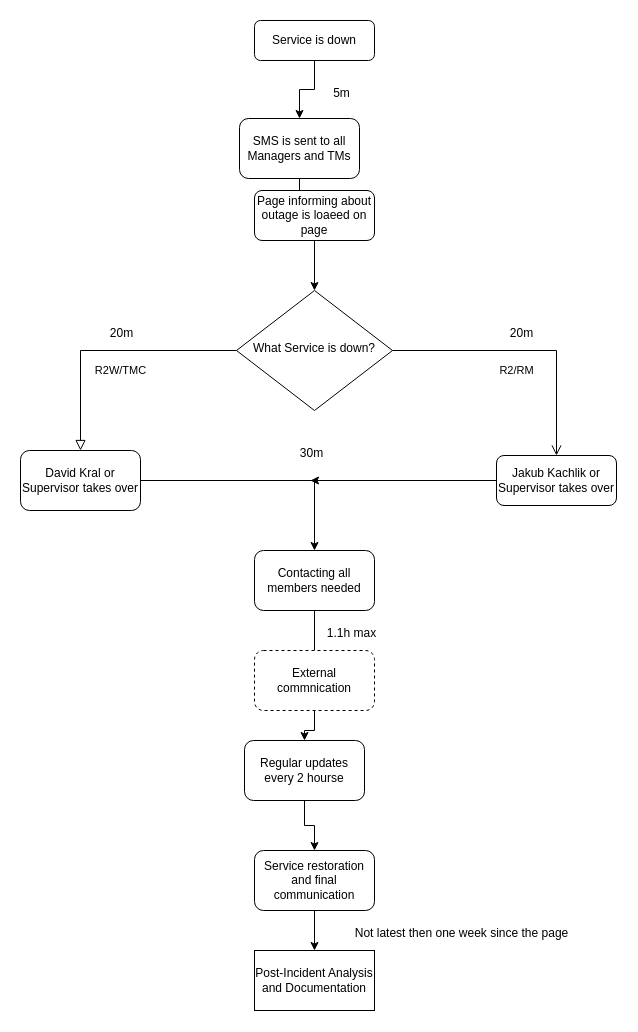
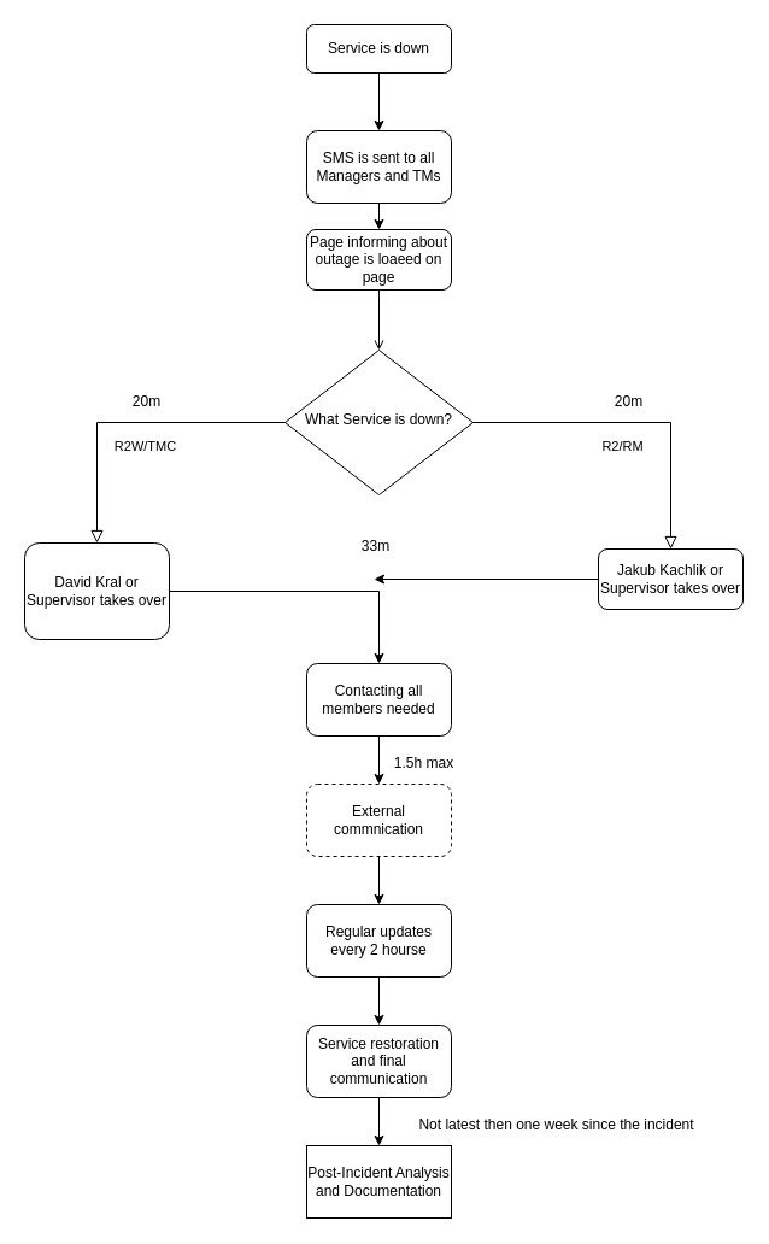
  <mxCell id="0" />
  <mxCell id="1" parent="0" />
  <mxCell id="2" style="edgeStyle=orthogonalEdgeStyle;rounded=0;orthogonalLoop=1;jettySize=auto;html=1;" parent="1" source="3" target="12" edge="1"><mxGeometry relative="1" as="geometry" /></mxCell>
  <mxCell id="3" value="Service is down" style="rounded=1;whiteSpace=wrap;html=1;fontSize=12;glass=0;strokeWidth=1;shadow=0;" parent="1" vertex="1"><mxGeometry x="254" y="20" width="120" height="40" as="geometry" /></mxCell>
  <mxCell id="4" value="R2W/TMC" style="rounded=0;html=1;jettySize=auto;orthogonalLoop=1;fontSize=11;endArrow=block;endFill=0;endSize=8;strokeWidth=1;shadow=0;labelBackgroundColor=none;edgeStyle=orthogonalEdgeStyle;" parent="1" source="6" target="10" edge="1"><mxGeometry x="-0.094" y="20" relative="1" as="geometry"><mxPoint as="offset" /><mxPoint x="120" y="420" as="targetPoint" /><Array as="points"><mxPoint x="80" y="350" /></Array></mxGeometry></mxCell>
- <mxCell id="5" value="&lt;div&gt;R2/RM&lt;/div&gt;" style="edgeStyle=orthogonalEdgeStyle;rounded=0;html=1;jettySize=auto;orthogonalLoop=1;fontSize=11;endArrow=open;endFill=0;endSize=8;strokeWidth=1;shadow=0;labelBackgroundColor=none;" parent="1" source="6" target="8" edge="1"><mxGeometry x="-0.079" y="-20" relative="1" as="geometry"><mxPoint as="offset" /></mxGeometry></mxCell>
+ <mxCell id="5" value="&lt;div&gt;R2/RM&lt;/div&gt;" style="edgeStyle=orthogonalEdgeStyle;rounded=0;html=1;jettySize=auto;orthogonalLoop=1;fontSize=11;endArrow=block;endFill=0;endSize=8;strokeWidth=1;shadow=0;labelBackgroundColor=none;" parent="1" source="6" target="8" edge="1"><mxGeometry x="-0.079" y="-20" relative="1" as="geometry"><mxPoint as="offset" /></mxGeometry></mxCell>
  <mxCell id="6" value="What Service is down?" style="rhombus;whiteSpace=wrap;html=1;shadow=0;fontFamily=Helvetica;fontSize=12;align=center;strokeWidth=1;spacing=6;spacingTop=-4;" parent="1" vertex="1"><mxGeometry x="236" y="290" width="156" height="120" as="geometry" /></mxCell>
  <mxCell id="7" style="edgeStyle=orthogonalEdgeStyle;rounded=0;orthogonalLoop=1;jettySize=auto;html=1;" parent="1" source="8" edge="1"><mxGeometry relative="1" as="geometry"><mxPoint x="310" y="480" as="targetPoint" /></mxGeometry></mxCell>
  <mxCell id="8" value="Jakub Kachlik or Supervisor takes over" style="rounded=1;whiteSpace=wrap;html=1;fontSize=12;glass=0;strokeWidth=1;shadow=0;" parent="1" vertex="1"><mxGeometry x="496" y="455" width="120" height="50" as="geometry" /></mxCell>
  <mxCell id="9" style="edgeStyle=orthogonalEdgeStyle;rounded=0;orthogonalLoop=1;jettySize=auto;html=1;" parent="1" source="10" target="19" edge="1"><mxGeometry relative="1" as="geometry" /></mxCell>
- <mxCell id="10" value="David Kral or Supervisor takes over" style="rounded=1;whiteSpace=wrap;html=1;" parent="1" vertex="1"><mxGeometry x="20" y="450" width="120" height="60" as="geometry" /></mxCell>
+ <mxCell id="10" value="David Kral or Supervisor takes over" style="rounded=1;whiteSpace=wrap;html=1;" parent="1" vertex="1"><mxGeometry x="20" y="450" width="120" height="80" as="geometry" /></mxCell>
  <mxCell id="11" value="" style="edgeStyle=orthogonalEdgeStyle;rounded=0;orthogonalLoop=1;jettySize=auto;html=1;" parent="1" source="12" target="14" edge="1"><mxGeometry relative="1" as="geometry" /></mxCell>
- <mxCell id="12" value="SMS is sent to all Managers and TMs" style="rounded=1;whiteSpace=wrap;html=1;" parent="1" vertex="1"><mxGeometry x="239" y="118" width="120" height="60" as="geometry" /></mxCell>
- <mxCell id="13" value="" style="edgeStyle=orthogonalEdgeStyle;rounded=0;orthogonalLoop=1;jettySize=auto;html=1;" parent="1" source="14" target="6" edge="1"><mxGeometry relative="1" as="geometry" /></mxCell>
+ <mxCell id="12" value="SMS is sent to all Managers and TMs" style="rounded=1;whiteSpace=wrap;html=1;" parent="1" vertex="1"><mxGeometry x="254" y="108" width="120" height="60" as="geometry" /></mxCell>
+ <mxCell id="13" value="" style="edgeStyle=orthogonalEdgeStyle;rounded=0;orthogonalLoop=1;jettySize=auto;html=1;endArrow=open;" parent="1" source="14" target="6" edge="1"><mxGeometry relative="1" as="geometry" /></mxCell>
  <mxCell id="14" value="Page informing about outage is loaeed on page" style="rounded=1;whiteSpace=wrap;html=1;" parent="1" vertex="1"><mxGeometry x="254" y="190" width="120" height="50" as="geometry" /></mxCell>
- <mxCell id="15" value="5m" style="text;html=1;align=center;verticalAlign=middle;resizable=0;points=[];autosize=1;strokeColor=none;fillColor=none;" parent="1" vertex="1"><mxGeometry x="321" y="78" width="40" height="30" as="geometry" /></mxCell>
  <mxCell id="16" value="20m" style="text;html=1;align=center;verticalAlign=middle;resizable=0;points=[];autosize=1;strokeColor=none;fillColor=none;" parent="1" vertex="1"><mxGeometry x="96" y="318" width="50" height="30" as="geometry" /></mxCell>
  <mxCell id="17" value="&lt;div&gt;20m&lt;/div&gt;" style="text;html=1;align=center;verticalAlign=middle;resizable=0;points=[];autosize=1;strokeColor=none;fillColor=none;" parent="1" vertex="1"><mxGeometry x="496" y="318" width="50" height="30" as="geometry" /></mxCell>
- <mxCell id="18" style="edgeStyle=orthogonalEdgeStyle;rounded=0;orthogonalLoop=1;jettySize=auto;html=1;endArrow=none;" parent="1" source="19" target="22" edge="1"><mxGeometry relative="1" as="geometry" /></mxCell>
+ <mxCell id="18" style="edgeStyle=orthogonalEdgeStyle;rounded=0;orthogonalLoop=1;jettySize=auto;html=1;" parent="1" source="19" target="22" edge="1"><mxGeometry relative="1" as="geometry" /></mxCell>
  <mxCell id="19" value="Contacting all members needed" style="rounded=1;whiteSpace=wrap;html=1;" parent="1" vertex="1"><mxGeometry x="254" y="550" width="120" height="60" as="geometry" /></mxCell>
- <mxCell id="20" value="30m" style="text;html=1;align=center;verticalAlign=middle;resizable=0;points=[];autosize=1;strokeColor=none;fillColor=none;" parent="1" vertex="1"><mxGeometry x="286" y="438" width="50" height="30" as="geometry" /></mxCell>
+ <mxCell id="20" value="33m" style="text;html=1;align=center;verticalAlign=middle;resizable=0;points=[];autosize=1;strokeColor=none;fillColor=none;" parent="1" vertex="1"><mxGeometry x="286" y="438" width="50" height="30" as="geometry" /></mxCell>
  <mxCell id="21" style="edgeStyle=orthogonalEdgeStyle;rounded=0;orthogonalLoop=1;jettySize=auto;html=1;" parent="1" source="22" target="25" edge="1"><mxGeometry relative="1" as="geometry" /></mxCell>
  <mxCell id="22" value="External commnication" style="rounded=1;whiteSpace=wrap;html=1;dashed=1;" parent="1" vertex="1"><mxGeometry x="254" y="650" width="120" height="60" as="geometry" /></mxCell>
- <mxCell id="23" value="1.1h max" style="text;html=1;align=center;verticalAlign=middle;resizable=0;points=[];autosize=1;strokeColor=none;fillColor=none;" parent="1" vertex="1"><mxGeometry x="316" y="618" width="70" height="30" as="geometry" /></mxCell>
+ <mxCell id="23" value="1.5h max" style="text;html=1;align=center;verticalAlign=middle;resizable=0;points=[];autosize=1;strokeColor=none;fillColor=none;" parent="1" vertex="1"><mxGeometry x="316" y="618" width="70" height="30" as="geometry" /></mxCell>
  <mxCell id="24" style="edgeStyle=orthogonalEdgeStyle;rounded=0;orthogonalLoop=1;jettySize=auto;html=1;" parent="1" source="25" target="27" edge="1"><mxGeometry relative="1" as="geometry" /></mxCell>
- <mxCell id="25" value="Regular updates every 2 hourse" style="rounded=1;whiteSpace=wrap;html=1;" parent="1" vertex="1"><mxGeometry x="244" y="740" width="120" height="60" as="geometry" /></mxCell>
+ <mxCell id="25" value="Regular updates every 2 hourse" style="rounded=1;whiteSpace=wrap;html=1;" parent="1" vertex="1"><mxGeometry x="254" y="750" width="120" height="60" as="geometry" /></mxCell>
  <mxCell id="26" style="edgeStyle=orthogonalEdgeStyle;rounded=0;orthogonalLoop=1;jettySize=auto;html=1;entryX=0.5;entryY=0;entryDx=0;entryDy=0;" parent="1" source="27" target="28" edge="1"><mxGeometry relative="1" as="geometry" /></mxCell>
  <mxCell id="27" value="Service restoration and final communication" style="rounded=1;whiteSpace=wrap;html=1;" parent="1" vertex="1"><mxGeometry x="254" y="850" width="120" height="60" as="geometry" /></mxCell>
  <mxCell id="28" value="Post-Incident Analysis and Documentation" style="whiteSpace=wrap;html=1;rounded=0;" parent="1" vertex="1"><mxGeometry x="254" y="950" width="120" height="60" as="geometry" /></mxCell>
- <mxCell id="29" value="&lt;div&gt;Not latest then one week since the page&lt;/div&gt;" style="text;html=1;align=center;verticalAlign=middle;resizable=0;points=[];autosize=1;strokeColor=none;fillColor=none;" parent="1" vertex="1"><mxGeometry x="336" y="918" width="250" height="30" as="geometry" /></mxCell>
+ <mxCell id="29" value="&lt;div&gt;Not latest then one week since the incident&lt;/div&gt;" style="text;html=1;align=center;verticalAlign=middle;resizable=0;points=[];autosize=1;strokeColor=none;fillColor=none;" parent="1" vertex="1"><mxGeometry x="336" y="918" width="250" height="30" as="geometry" /></mxCell>
